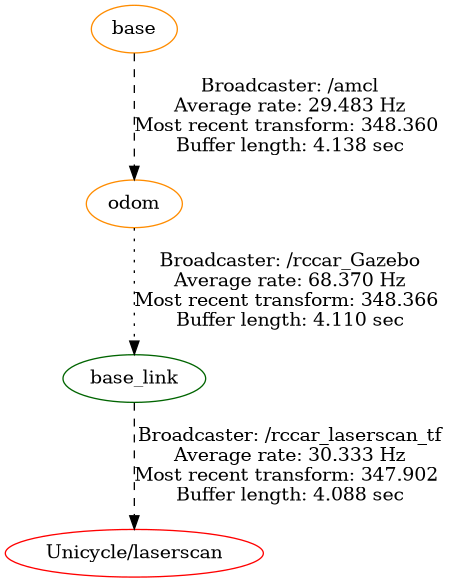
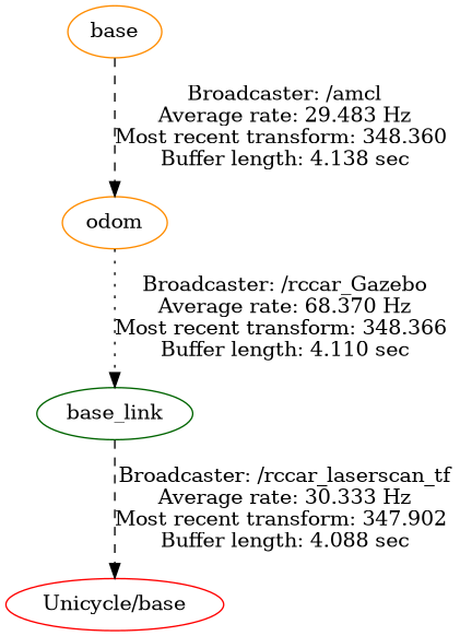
  digraph {
    node [color=darkorange]
    edge [style=dashed]
    n1 [label=base]
    odom
    base_link [color=darkgreen]
-   "Unicycle/laserscan" [color=red]
+   "Unicycle/laserscan" [color=red label="Unicycle/base"]
    n1 -> odom [label="Broadcaster: /amcl\nAverage rate: 29.483 Hz\nMost recent transform: 348.360 \nBuffer length: 4.138 sec\n"]
    odom -> base_link [label="Broadcaster: /rccar_Gazebo\nAverage rate: 68.370 Hz\nMost recent transform: 348.366 \nBuffer length: 4.110 sec\n" style=dotted]
    base_link -> "Unicycle/laserscan" [label="Broadcaster: /rccar_laserscan_tf\nAverage rate: 30.333 Hz\nMost recent transform: 347.902 \nBuffer length: 4.088 sec\n"]
  }
